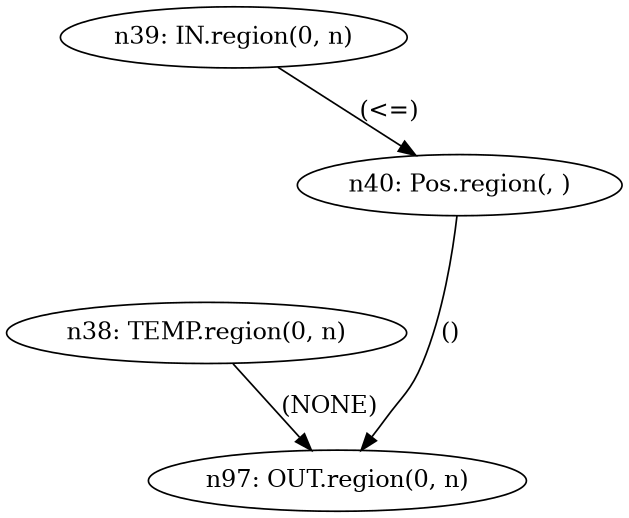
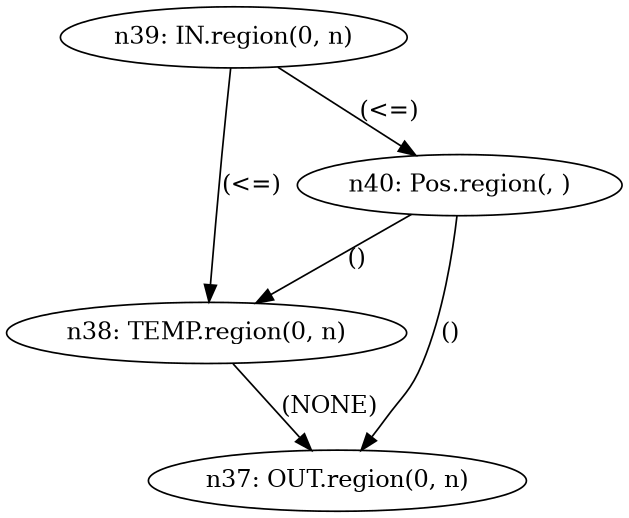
  digraph {
-   n1 [label="n97: OUT.region(0, n)"]
+   n1 [label="n37: OUT.region(0, n)"]
    n2 [label="n38: TEMP.region(0, n)"]
    n3 [label="n39: IN.region(0, n)"]
    n4 [label="n40: Pos.region(, )"]
    n2 -> n1 [label="(NONE)"]
+   n3 -> n2 [label="(<=)"]
    n3 -> n4 [label="(<=)"]
    n4 -> n1 [label="()"]
+   n4 -> n2 [label="()"]
  }
